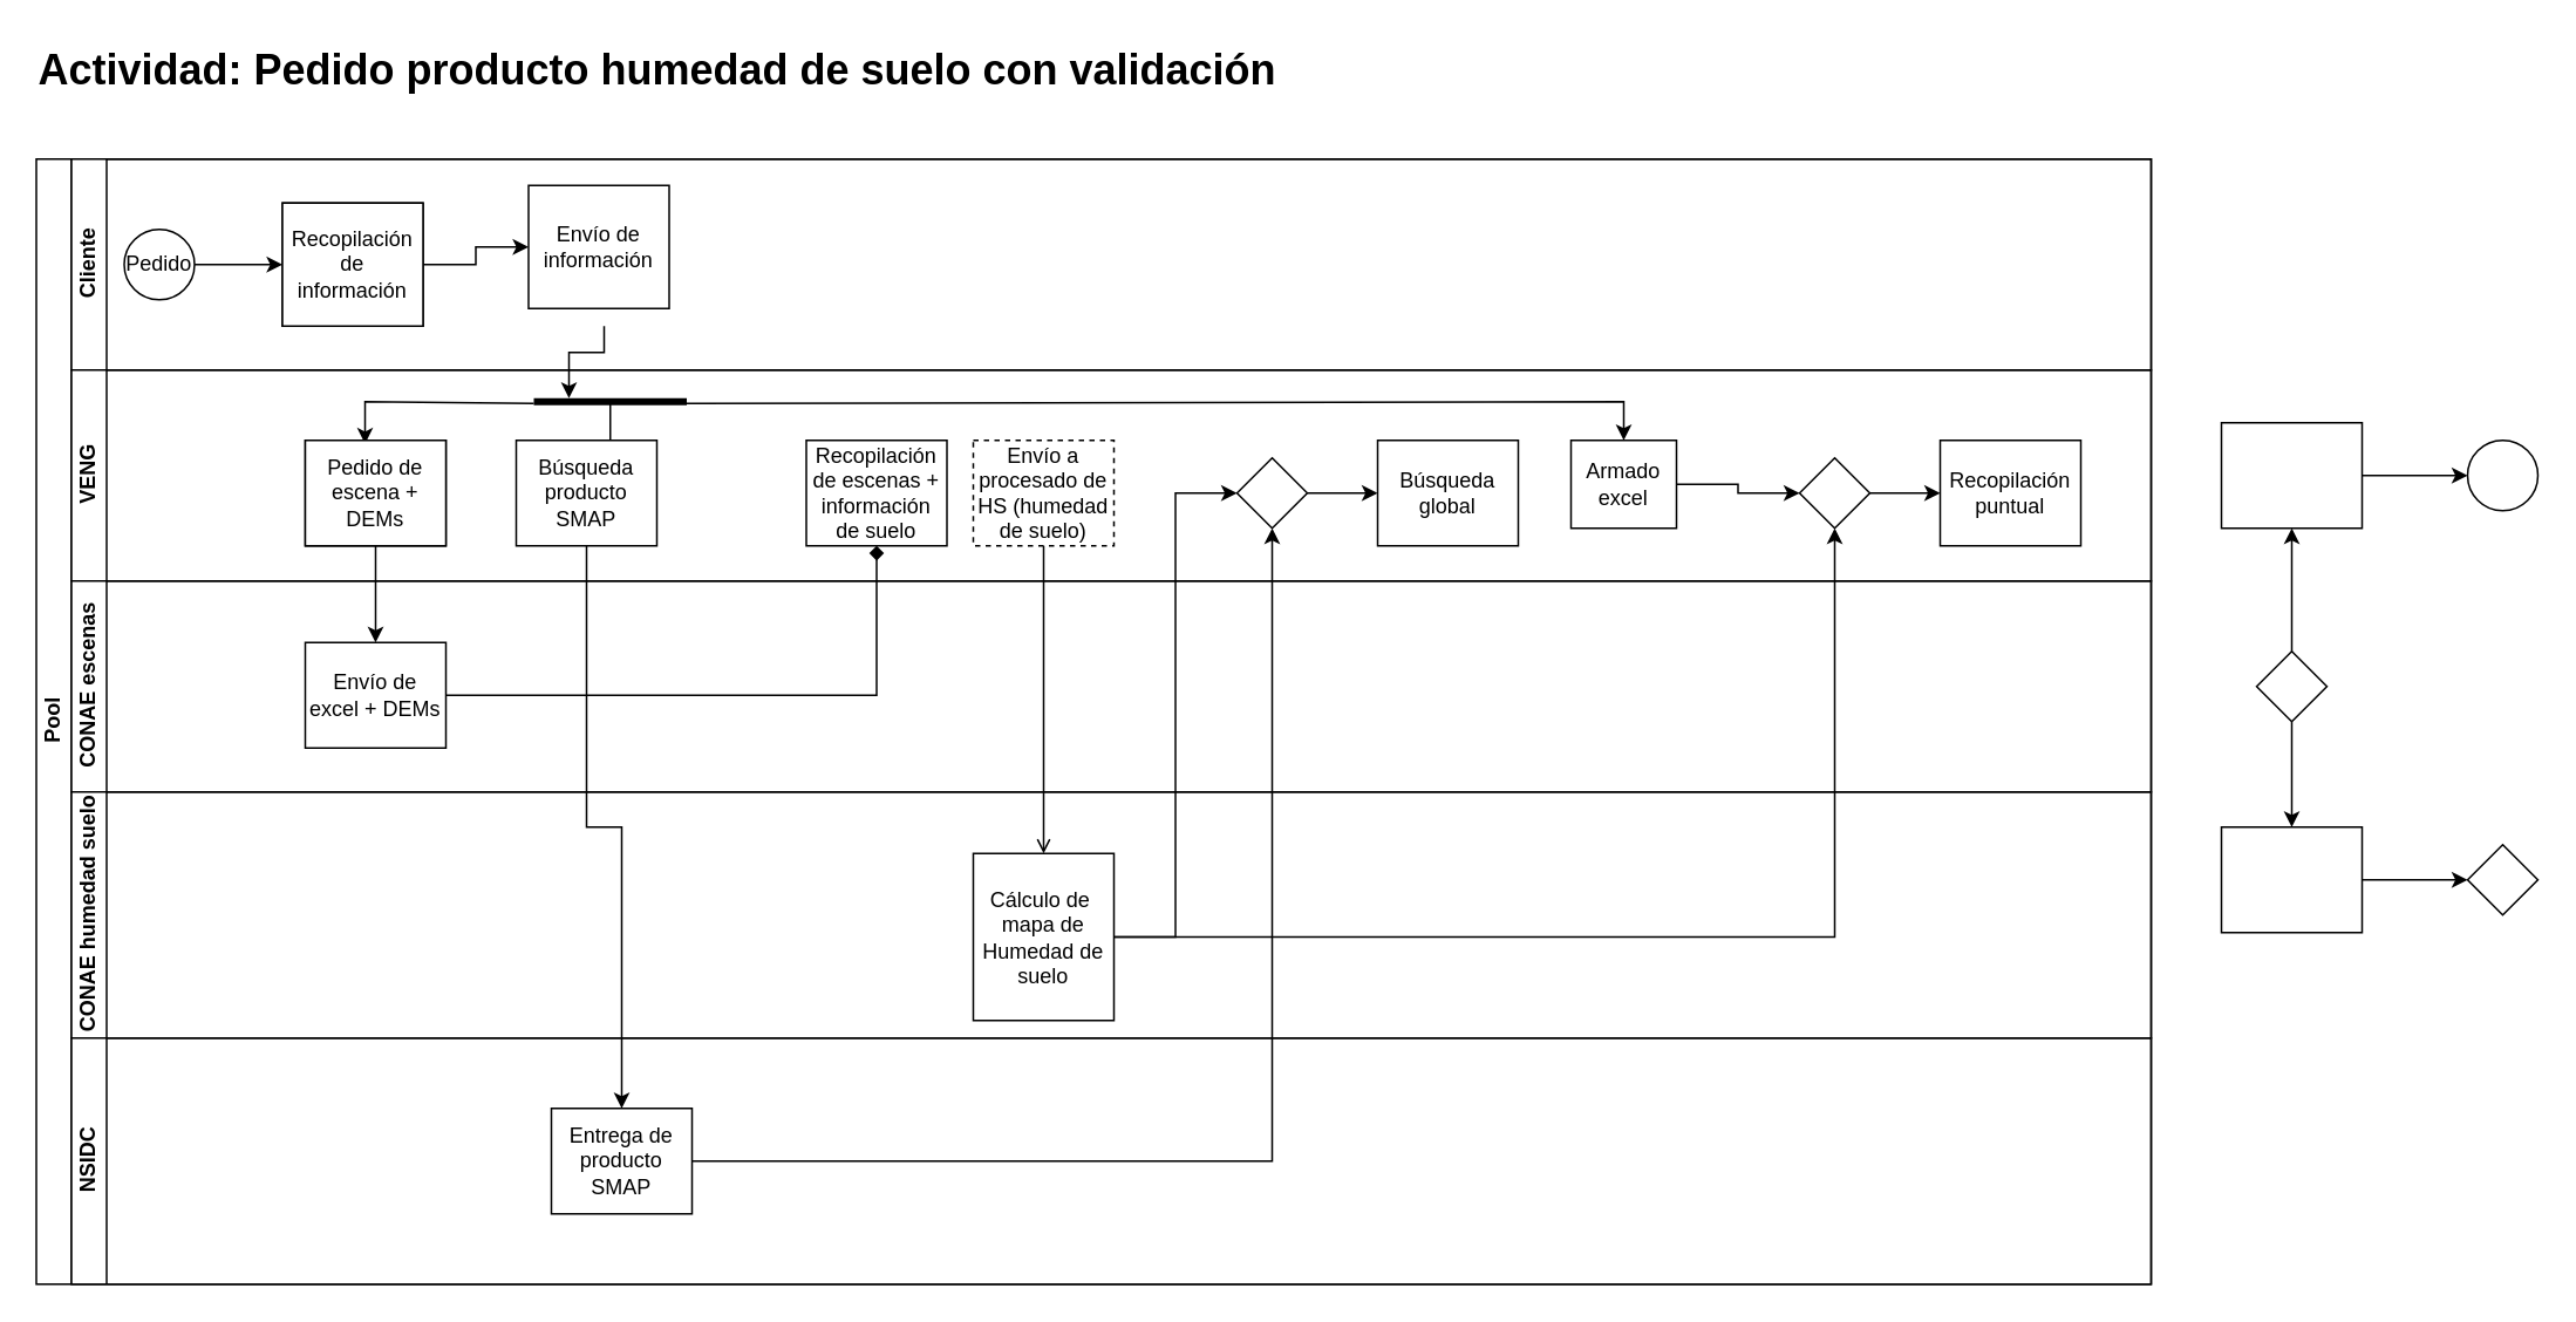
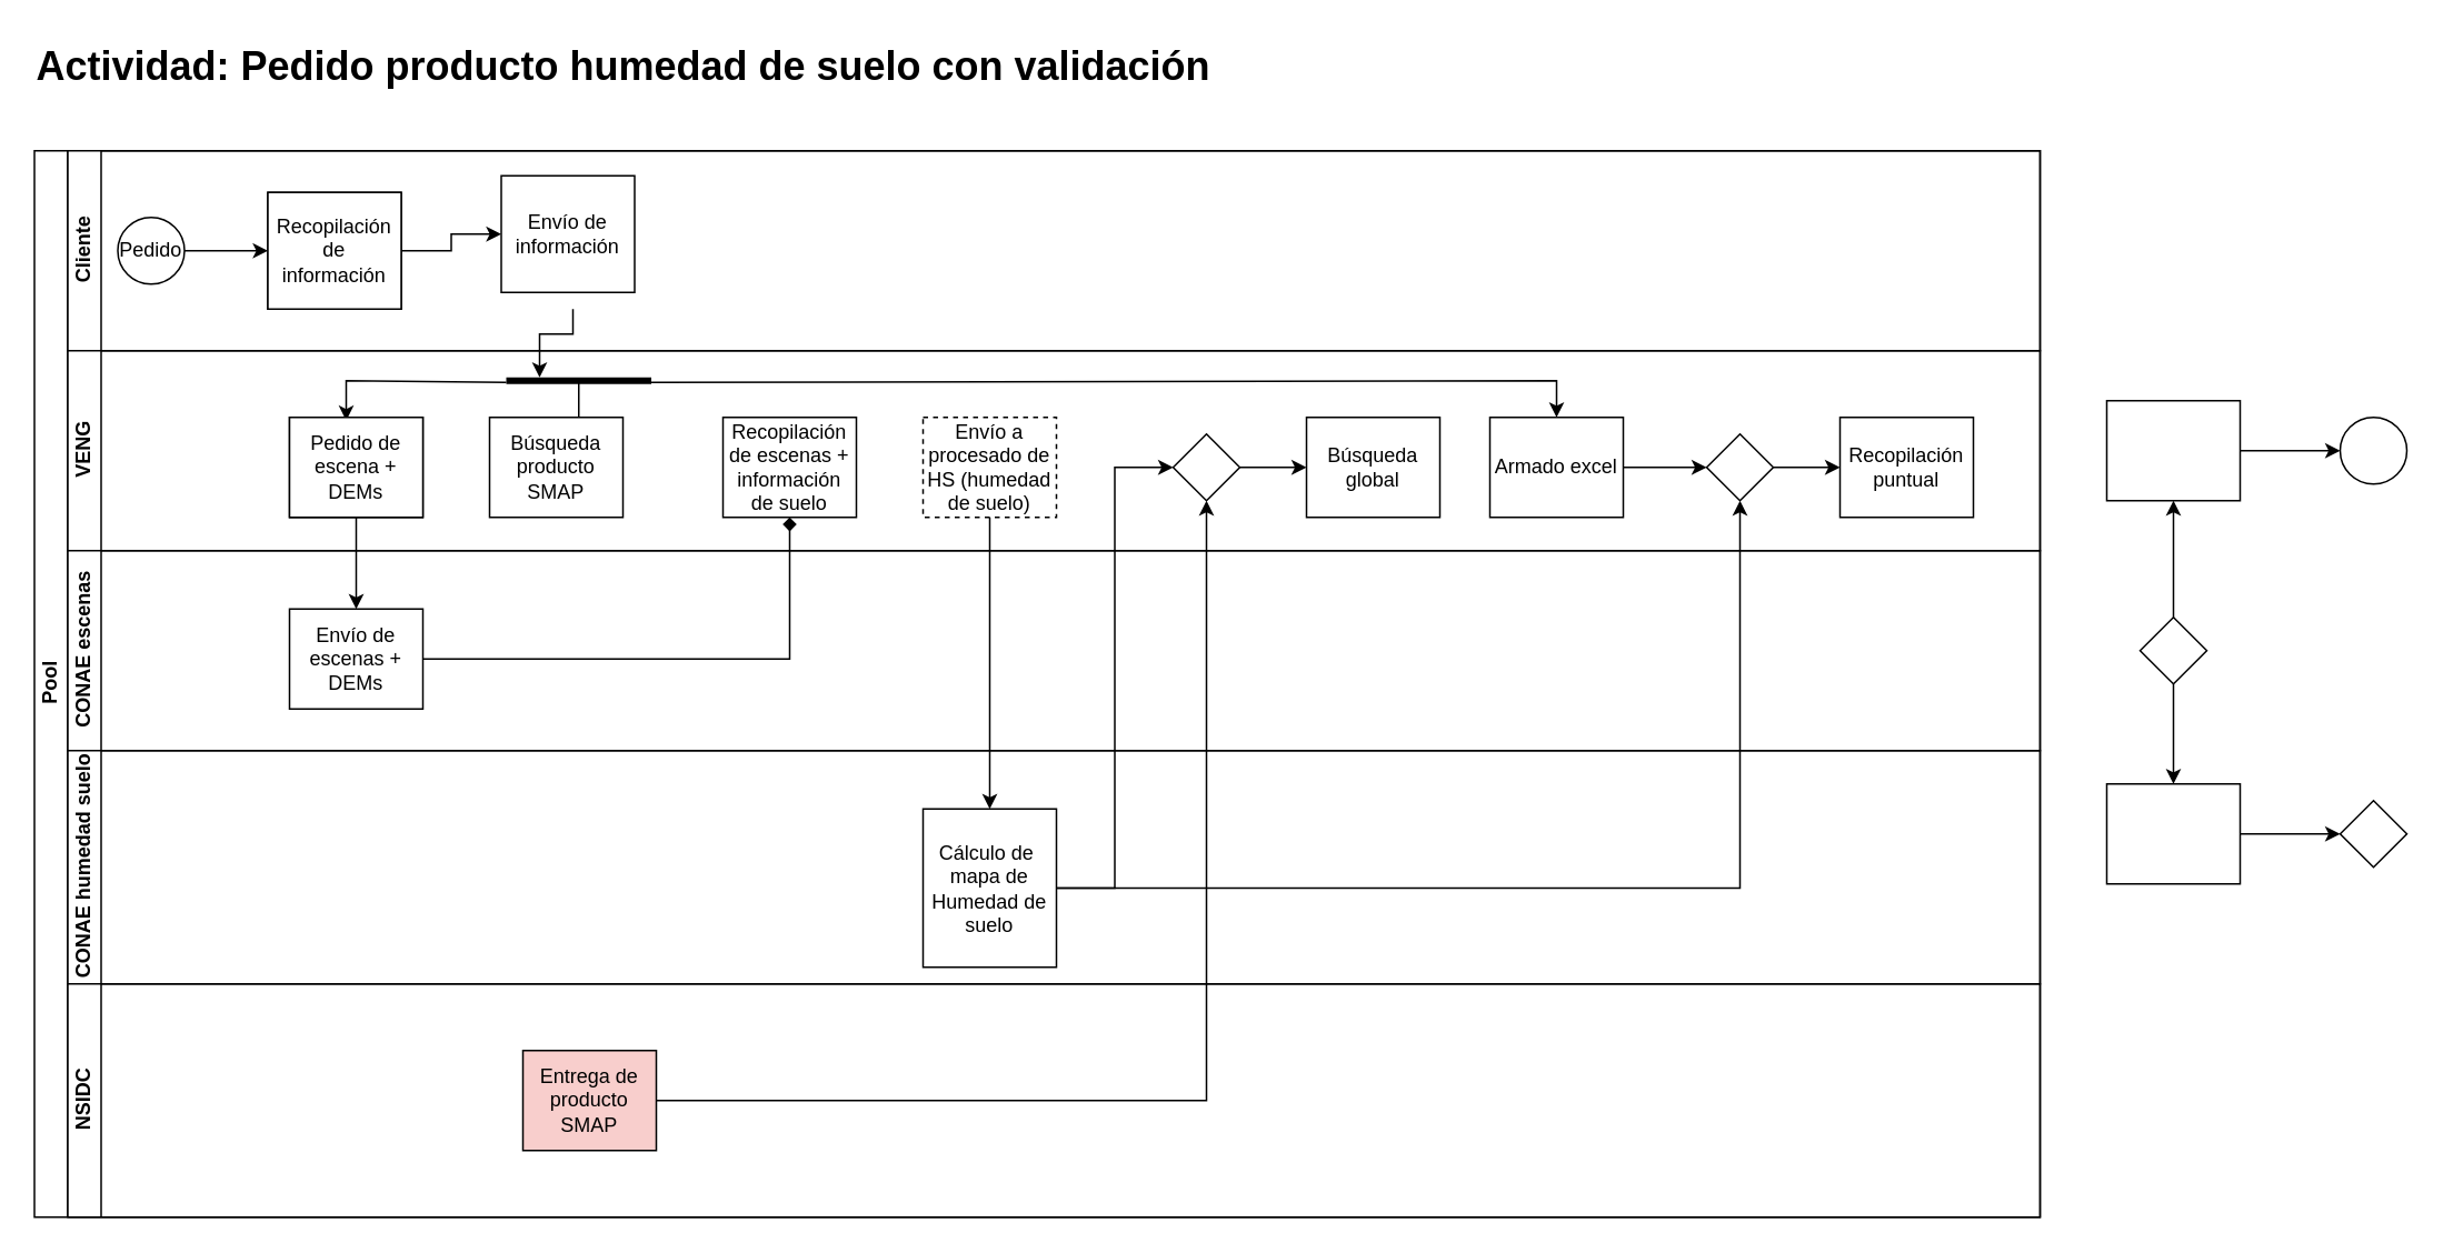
  <mxCell id="0" />
  <mxCell id="1" parent="0" />
  <mxCell id="2" value="Pool" style="swimlane;html=1;childLayout=stackLayout;resizeParent=1;resizeParentMax=0;horizontal=0;startSize=20;horizontalStack=0;" parent="1" vertex="1"><mxGeometry x="20" y="90" width="1203" height="640" as="geometry" /></mxCell>
  <mxCell id="3" value="&lt;div&gt;Cliente&lt;/div&gt;" style="swimlane;html=1;startSize=20;horizontal=0;" parent="2" vertex="1"><mxGeometry x="20" width="1183" height="120" as="geometry" /></mxCell>
  <mxCell id="4" value="" style="edgeStyle=orthogonalEdgeStyle;rounded=0;orthogonalLoop=1;jettySize=auto;html=1;" parent="3" source="5" target="6" edge="1"><mxGeometry relative="1" as="geometry" /></mxCell>
  <mxCell id="5" value="Pedido" style="ellipse;whiteSpace=wrap;html=1;" parent="3" vertex="1"><mxGeometry x="30" y="40" width="40" height="40" as="geometry" /></mxCell>
  <mxCell id="6" value="&lt;div&gt;Recopilación de información&lt;br&gt;&lt;/div&gt;" style="rounded=0;whiteSpace=wrap;html=1;fontFamily=Helvetica;fontSize=12;fontColor=#000000;align=center;" parent="3" vertex="1"><mxGeometry x="120" y="25" width="80" height="70" as="geometry" /></mxCell>
  <mxCell id="7" value="Envío de información" style="rounded=0;whiteSpace=wrap;html=1;fontFamily=Helvetica;fontSize=12;fontColor=#000000;align=center;" vertex="1" parent="3"><mxGeometry x="260" y="15" width="80" height="70" as="geometry" /></mxCell>
  <mxCell id="8" value="VENG" style="swimlane;html=1;startSize=20;horizontal=0;" parent="2" vertex="1"><mxGeometry x="20" y="120" width="1183" height="120" as="geometry" /></mxCell>
  <mxCell id="9" value="Pedido de escena + DEMs" style="rounded=0;whiteSpace=wrap;html=1;fontFamily=Helvetica;fontSize=12;fontColor=#000000;align=center;" vertex="1" parent="8"><mxGeometry x="133.0" y="40" width="80" height="60" as="geometry" /></mxCell>
  <mxCell id="10" style="edgeStyle=orthogonalEdgeStyle;rounded=0;orthogonalLoop=1;jettySize=auto;html=1;entryX=0.425;entryY=0.033;entryDx=0;entryDy=0;entryPerimeter=0;" edge="1" parent="8" source="13" target="9"><mxGeometry relative="1" as="geometry" /></mxCell>
  <mxCell id="11" style="edgeStyle=orthogonalEdgeStyle;rounded=0;orthogonalLoop=1;jettySize=auto;html=1;entryX=0.419;entryY=0;entryDx=0;entryDy=0;entryPerimeter=0;" edge="1" parent="8" source="13" target="14"><mxGeometry relative="1" as="geometry" /></mxCell>
  <mxCell id="12" style="edgeStyle=orthogonalEdgeStyle;rounded=0;orthogonalLoop=1;jettySize=auto;html=1;" edge="1" parent="8" source="13" target="21"><mxGeometry relative="1" as="geometry" /></mxCell>
  <mxCell id="13" value="" style="line;strokeWidth=4;html=1;perimeter=backbonePerimeter;points=[];outlineConnect=0;" vertex="1" parent="8"><mxGeometry x="263" y="13" width="87" height="10" as="geometry" /></mxCell>
  <mxCell id="14" value="Búsqueda producto SMAP" style="rounded=0;whiteSpace=wrap;html=1;fontFamily=Helvetica;fontSize=12;fontColor=#000000;align=center;" parent="8" vertex="1"><mxGeometry x="253" y="40" width="80" height="60" as="geometry" /></mxCell>
- <mxCell id="15" value="Recopilación de escenas + información de suelo" style="rounded=0;whiteSpace=wrap;html=1;fontFamily=Helvetica;fontSize=12;fontColor=#000000;align=center;" vertex="1" parent="8"><mxGeometry x="418" y="40" width="80" height="60" as="geometry" /></mxCell>
+ <mxCell id="15" value="Recopilación de escenas + información de suelo" style="rounded=0;whiteSpace=wrap;html=1;fontFamily=Helvetica;fontSize=12;fontColor=#000000;align=center;" vertex="1" parent="8"><mxGeometry x="393.0" y="40" width="80" height="60" as="geometry" /></mxCell>
  <mxCell id="16" value="Envío a procesado de HS (humedad de suelo)" style="rounded=0;whiteSpace=wrap;html=1;fontFamily=Helvetica;fontSize=12;fontColor=#000000;align=center;dashed=1;" vertex="1" parent="8"><mxGeometry x="513.0" y="40" width="80" height="60" as="geometry" /></mxCell>
  <mxCell id="17" style="edgeStyle=orthogonalEdgeStyle;rounded=0;orthogonalLoop=1;jettySize=auto;html=1;" edge="1" parent="8" source="18" target="19"><mxGeometry relative="1" as="geometry" /></mxCell>
  <mxCell id="18" value="" style="rhombus;whiteSpace=wrap;html=1;fontFamily=Helvetica;fontSize=12;fontColor=#000000;align=center;" vertex="1" parent="8"><mxGeometry x="663" y="50" width="40" height="40" as="geometry" /></mxCell>
  <mxCell id="19" value="Búsqueda global" style="rounded=0;whiteSpace=wrap;html=1;fontFamily=Helvetica;fontSize=12;fontColor=#000000;align=center;" vertex="1" parent="8"><mxGeometry x="743.0" y="40" width="80" height="60" as="geometry" /></mxCell>
  <mxCell id="20" style="edgeStyle=orthogonalEdgeStyle;rounded=0;orthogonalLoop=1;jettySize=auto;html=1;entryX=0;entryY=0.5;entryDx=0;entryDy=0;" edge="1" parent="8" source="21" target="23"><mxGeometry relative="1" as="geometry" /></mxCell>
- <mxCell id="21" value="Armado excel" style="rounded=0;whiteSpace=wrap;html=1;fontFamily=Helvetica;fontSize=12;fontColor=#000000;align=center;" vertex="1" parent="8"><mxGeometry x="853" y="40" width="60" height="50" as="geometry" /></mxCell>
+ <mxCell id="21" value="Armado excel" style="rounded=0;whiteSpace=wrap;html=1;fontFamily=Helvetica;fontSize=12;fontColor=#000000;align=center;" vertex="1" parent="8"><mxGeometry x="853" y="40" width="80" height="60" as="geometry" /></mxCell>
  <mxCell id="22" style="edgeStyle=orthogonalEdgeStyle;rounded=0;orthogonalLoop=1;jettySize=auto;html=1;entryX=0;entryY=0.5;entryDx=0;entryDy=0;" edge="1" parent="8" source="23" target="24"><mxGeometry relative="1" as="geometry" /></mxCell>
  <mxCell id="23" value="" style="rhombus;whiteSpace=wrap;html=1;fontFamily=Helvetica;fontSize=12;fontColor=#000000;align=center;" vertex="1" parent="8"><mxGeometry x="983" y="50" width="40" height="40" as="geometry" /></mxCell>
  <mxCell id="24" value="Recopilación puntual" style="rounded=0;whiteSpace=wrap;html=1;fontFamily=Helvetica;fontSize=12;fontColor=#000000;align=center;" vertex="1" parent="8"><mxGeometry x="1063" y="40" width="80" height="60" as="geometry" /></mxCell>
  <mxCell id="25" value="CONAE escenas" style="swimlane;html=1;startSize=20;horizontal=0;" parent="2" vertex="1"><mxGeometry x="20" y="240" width="1183" height="120" as="geometry"><mxRectangle x="20" y="240" width="580" height="20" as="alternateBounds" /></mxGeometry></mxCell>
- <mxCell id="26" value="Envío de excel + DEMs" style="rounded=0;whiteSpace=wrap;html=1;fontFamily=Helvetica;fontSize=12;fontColor=#000000;align=center;" vertex="1" parent="25"><mxGeometry x="133.0" y="35" width="80" height="60" as="geometry" /></mxCell>
+ <mxCell id="26" value="Envío de escenas + DEMs" style="rounded=0;whiteSpace=wrap;html=1;fontFamily=Helvetica;fontSize=12;fontColor=#000000;align=center;" vertex="1" parent="25"><mxGeometry x="133.0" y="35" width="80" height="60" as="geometry" /></mxCell>
  <mxCell id="27" value="&lt;div&gt;CONAE humedad suelo&lt;/div&gt;" style="swimlane;html=1;startSize=20;horizontal=0;" vertex="1" parent="2"><mxGeometry x="20" y="360" width="1183" height="140" as="geometry"><mxRectangle x="20" y="240" width="580" height="20" as="alternateBounds" /></mxGeometry></mxCell>
  <mxCell id="28" value="Cálculo de&amp;nbsp; mapa de Humedad de suelo" style="rounded=0;whiteSpace=wrap;html=1;fontFamily=Helvetica;fontSize=12;fontColor=#000000;align=center;" vertex="1" parent="27"><mxGeometry x="513" y="35" width="80" height="95" as="geometry" /></mxCell>
  <mxCell id="29" value="NSIDC" style="swimlane;html=1;startSize=20;horizontal=0;" vertex="1" parent="2"><mxGeometry x="20" y="500" width="1183" height="140" as="geometry"><mxRectangle x="20" y="240" width="580" height="20" as="alternateBounds" /></mxGeometry></mxCell>
- <mxCell id="30" value="Entrega de producto SMAP" style="rounded=0;whiteSpace=wrap;html=1;fontFamily=Helvetica;fontSize=12;fontColor=#000000;align=center;" vertex="1" parent="29"><mxGeometry x="273" y="40" width="80" height="60" as="geometry" /></mxCell>
+ <mxCell id="30" value="Entrega de producto SMAP" style="rounded=0;whiteSpace=wrap;html=1;fontFamily=Helvetica;fontSize=12;fontColor=#000000;align=center;fillColor=#f8cecc;" vertex="1" parent="29"><mxGeometry x="273" y="40" width="80" height="60" as="geometry" /></mxCell>
  <mxCell id="31" style="edgeStyle=orthogonalEdgeStyle;rounded=0;orthogonalLoop=1;jettySize=auto;html=1;exitX=0.5;exitY=1;exitDx=0;exitDy=0;" edge="1" parent="2" target="13"><mxGeometry relative="1" as="geometry"><mxPoint x="323" y="95" as="sourcePoint" /><mxPoint x="303" y="140" as="targetPoint" /><Array as="points"><mxPoint x="323" y="110" /><mxPoint x="303" y="110" /></Array></mxGeometry></mxCell>
- <mxCell id="32" style="edgeStyle=orthogonalEdgeStyle;rounded=0;orthogonalLoop=1;jettySize=auto;html=1;" edge="1" parent="2" source="14" target="30"><mxGeometry relative="1" as="geometry" /></mxCell>
  <mxCell id="33" style="edgeStyle=orthogonalEdgeStyle;rounded=0;orthogonalLoop=1;jettySize=auto;html=1;exitX=0.5;exitY=1;exitDx=0;exitDy=0;entryX=0.5;entryY=0;entryDx=0;entryDy=0;" edge="1" parent="2" source="9" target="26"><mxGeometry relative="1" as="geometry" /></mxCell>
  <mxCell id="34" style="edgeStyle=orthogonalEdgeStyle;rounded=0;orthogonalLoop=1;jettySize=auto;html=1;endArrow=diamond;" edge="1" parent="2" source="26" target="15"><mxGeometry relative="1" as="geometry" /></mxCell>
- <mxCell id="35" style="edgeStyle=orthogonalEdgeStyle;rounded=0;orthogonalLoop=1;jettySize=auto;html=1;endArrow=open;" edge="1" parent="2" source="16" target="28"><mxGeometry relative="1" as="geometry" /></mxCell>
+ <mxCell id="35" style="edgeStyle=orthogonalEdgeStyle;rounded=0;orthogonalLoop=1;jettySize=auto;html=1;" edge="1" parent="2" source="16" target="28"><mxGeometry relative="1" as="geometry" /></mxCell>
  <mxCell id="36" style="edgeStyle=orthogonalEdgeStyle;rounded=0;orthogonalLoop=1;jettySize=auto;html=1;entryX=0;entryY=0.5;entryDx=0;entryDy=0;" edge="1" parent="2" source="28" target="18"><mxGeometry relative="1" as="geometry" /></mxCell>
  <mxCell id="37" value="" style="edgeStyle=orthogonalEdgeStyle;rounded=0;orthogonalLoop=1;jettySize=auto;html=1;endArrow=classic;endFill=1;entryX=0.5;entryY=1;entryDx=0;entryDy=0;" edge="1" parent="2" source="30" target="18"><mxGeometry relative="1" as="geometry"><mxPoint x="413" y="570" as="targetPoint" /></mxGeometry></mxCell>
  <mxCell id="38" style="edgeStyle=orthogonalEdgeStyle;rounded=0;orthogonalLoop=1;jettySize=auto;html=1;entryX=0.5;entryY=1;entryDx=0;entryDy=0;" edge="1" parent="2" source="28" target="23"><mxGeometry relative="1" as="geometry" /></mxCell>
  <mxCell id="39" style="edgeStyle=orthogonalEdgeStyle;rounded=0;orthogonalLoop=1;jettySize=auto;html=1;" edge="1" parent="1" source="40" target="7"><mxGeometry relative="1" as="geometry" /></mxCell>
  <mxCell id="40" value="&lt;div&gt;Recopilación de información&lt;br&gt;&lt;/div&gt;" style="rounded=0;whiteSpace=wrap;html=1;fontFamily=Helvetica;fontSize=12;fontColor=#000000;align=center;" vertex="1" parent="1"><mxGeometry x="160" y="115" width="80" height="70" as="geometry" /></mxCell>
  <mxCell id="41" value="" style="edgeStyle=orthogonalEdgeStyle;rounded=0;orthogonalLoop=1;jettySize=auto;html=1;endArrow=classic;endFill=1;" parent="1" source="42" target="43" edge="1"><mxGeometry relative="1" as="geometry" /></mxCell>
  <mxCell id="42" value="" style="rounded=0;whiteSpace=wrap;html=1;fontFamily=Helvetica;fontSize=12;fontColor=#000000;align=center;" parent="1" vertex="1"><mxGeometry x="1263" y="240" width="80" height="60" as="geometry" /></mxCell>
  <mxCell id="43" value="" style="ellipse;whiteSpace=wrap;html=1;" parent="1" vertex="1"><mxGeometry x="1403" y="250" width="40" height="40" as="geometry" /></mxCell>
  <mxCell id="44" style="edgeStyle=orthogonalEdgeStyle;rounded=0;orthogonalLoop=1;jettySize=auto;html=1;endArrow=classic;endFill=1;" parent="1" source="46" target="42" edge="1"><mxGeometry relative="1" as="geometry" /></mxCell>
  <mxCell id="45" style="edgeStyle=orthogonalEdgeStyle;rounded=0;orthogonalLoop=1;jettySize=auto;html=1;endArrow=classic;endFill=1;" parent="1" source="46" target="48" edge="1"><mxGeometry relative="1" as="geometry" /></mxCell>
  <mxCell id="46" value="" style="rhombus;whiteSpace=wrap;html=1;fontFamily=Helvetica;fontSize=12;fontColor=#000000;align=center;" parent="1" vertex="1"><mxGeometry x="1283" y="370" width="40" height="40" as="geometry" /></mxCell>
  <mxCell id="47" value="" style="edgeStyle=orthogonalEdgeStyle;rounded=0;orthogonalLoop=1;jettySize=auto;html=1;endArrow=classic;endFill=1;" parent="1" source="48" target="49" edge="1"><mxGeometry relative="1" as="geometry" /></mxCell>
  <mxCell id="48" value="" style="rounded=0;whiteSpace=wrap;html=1;fontFamily=Helvetica;fontSize=12;fontColor=#000000;align=center;" parent="1" vertex="1"><mxGeometry x="1263" y="470" width="80" height="60" as="geometry" /></mxCell>
  <mxCell id="49" value="" style="rhombus;whiteSpace=wrap;html=1;fontFamily=Helvetica;fontSize=12;fontColor=#000000;align=center;" parent="1" vertex="1"><mxGeometry x="1403" y="480" width="40" height="40" as="geometry" /></mxCell>
  <mxCell id="50" value="&lt;div align=&quot;justify&quot;&gt;Actividad: Pedido producto humedad de suelo con validación&lt;br&gt;&lt;/div&gt;" style="text;strokeColor=none;fillColor=none;html=1;fontSize=24;fontStyle=1;verticalAlign=middle;align=center;" vertex="1" parent="1"><mxGeometry x="323" y="20" width="100" height="40" as="geometry" /></mxCell>
  <mxCell id="51" value="Pedido de escena + DEMs" style="rounded=0;whiteSpace=wrap;html=1;fontFamily=Helvetica;fontSize=12;fontColor=#000000;align=center;" vertex="1" parent="1"><mxGeometry x="173" y="250" width="80" height="60" as="geometry" /></mxCell>
